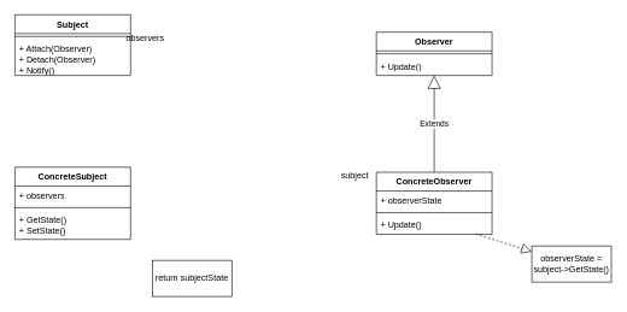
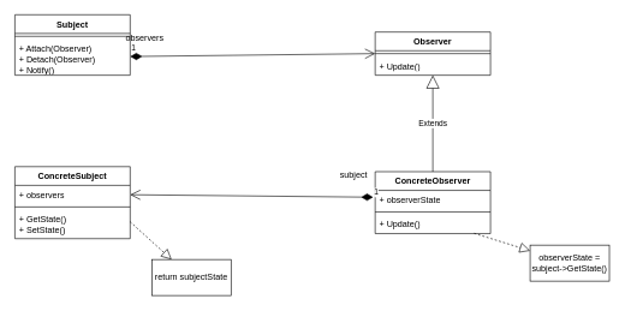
  <mxCell id="0" />
  <mxCell id="1" parent="0" />
  <mxCell id="2" value="Subject" style="swimlane;fontStyle=1;align=center;verticalAlign=top;childLayout=stackLayout;horizontal=1;startSize=26;horizontalStack=0;resizeParent=1;resizeParentMax=0;resizeLast=0;collapsible=1;marginBottom=0;whiteSpace=wrap;html=1;" vertex="1" parent="1"><mxGeometry x="20" y="20" width="160" height="84" as="geometry" /></mxCell>
  <mxCell id="3" value="" style="line;strokeWidth=1;fillColor=none;align=left;verticalAlign=middle;spacingTop=-1;spacingLeft=3;spacingRight=3;rotatable=0;labelPosition=right;points=[];portConstraint=eastwest;strokeColor=inherit;" vertex="1" parent="2"><mxGeometry y="26" width="160" height="8" as="geometry" /></mxCell>
  <mxCell id="4" value="+ Attach(Observer)&lt;br&gt;+ Detach(Observer)&lt;br&gt;+ Notify()" style="text;strokeColor=none;fillColor=none;align=left;verticalAlign=top;spacingLeft=4;spacingRight=4;overflow=hidden;rotatable=0;points=[[0,0.5],[1,0.5]];portConstraint=eastwest;whiteSpace=wrap;html=1;" vertex="1" parent="2"><mxGeometry y="34" width="160" height="50" as="geometry" /></mxCell>
  <mxCell id="5" value="ConcreteSubject" style="swimlane;fontStyle=1;align=center;verticalAlign=top;childLayout=stackLayout;horizontal=1;startSize=26;horizontalStack=0;resizeParent=1;resizeParentMax=0;resizeLast=0;collapsible=1;marginBottom=0;whiteSpace=wrap;html=1;" vertex="1" parent="1"><mxGeometry x="20" y="231" width="160" height="100" as="geometry" /></mxCell>
  <mxCell id="6" value="+ observers" style="text;strokeColor=none;fillColor=none;align=left;verticalAlign=top;spacingLeft=4;spacingRight=4;overflow=hidden;rotatable=0;points=[[0,0.5],[1,0.5]];portConstraint=eastwest;whiteSpace=wrap;html=1;" vertex="1" parent="5"><mxGeometry y="26" width="160" height="26" as="geometry" /></mxCell>
  <mxCell id="7" value="" style="line;strokeWidth=1;fillColor=none;align=left;verticalAlign=middle;spacingTop=-1;spacingLeft=3;spacingRight=3;rotatable=0;labelPosition=right;points=[];portConstraint=eastwest;strokeColor=inherit;" vertex="1" parent="5"><mxGeometry y="52" width="160" height="8" as="geometry" /></mxCell>
  <mxCell id="8" value="+ GetState()&lt;br&gt;+ SetState()" style="text;strokeColor=none;fillColor=none;align=left;verticalAlign=top;spacingLeft=4;spacingRight=4;overflow=hidden;rotatable=0;points=[[0,0.5],[1,0.5]];portConstraint=eastwest;whiteSpace=wrap;html=1;" vertex="1" parent="5"><mxGeometry y="60" width="160" height="40" as="geometry" /></mxCell>
+ <mxCell id="9" value="" style="endArrow=block;dashed=1;endFill=0;endSize=12;html=1;rounded=0;exitX=0.998;exitY=0.41;exitDx=0;exitDy=0;exitPerimeter=0;" edge="1" parent="1" source="8" target="10"><mxGeometry width="160" relative="1" as="geometry"><mxPoint x="320" y="290" as="sourcePoint" /><mxPoint x="280" y="260" as="targetPoint" /></mxGeometry></mxCell>
  <mxCell id="10" value="return subjectState" style="html=1;whiteSpace=wrap;" vertex="1" parent="1"><mxGeometry x="210" y="360" width="110" height="50" as="geometry" /></mxCell>
  <mxCell id="11" value="Observer" style="swimlane;fontStyle=1;align=center;verticalAlign=top;childLayout=stackLayout;horizontal=1;startSize=26;horizontalStack=0;resizeParent=1;resizeParentMax=0;resizeLast=0;collapsible=1;marginBottom=0;whiteSpace=wrap;html=1;" vertex="1" parent="1"><mxGeometry x="520" y="44" width="160" height="60" as="geometry" /></mxCell>
  <mxCell id="12" value="" style="line;strokeWidth=1;fillColor=none;align=left;verticalAlign=middle;spacingTop=-1;spacingLeft=3;spacingRight=3;rotatable=0;labelPosition=right;points=[];portConstraint=eastwest;strokeColor=inherit;" vertex="1" parent="11"><mxGeometry y="26" width="160" height="8" as="geometry" /></mxCell>
  <mxCell id="13" value="+ Update()" style="text;strokeColor=none;fillColor=none;align=left;verticalAlign=top;spacingLeft=4;spacingRight=4;overflow=hidden;rotatable=0;points=[[0,0.5],[1,0.5]];portConstraint=eastwest;whiteSpace=wrap;html=1;" vertex="1" parent="11"><mxGeometry y="34" width="160" height="26" as="geometry" /></mxCell>
+ <mxCell id="14" value="1" style="endArrow=open;html=1;endSize=12;startArrow=diamondThin;startSize=14;startFill=1;align=left;verticalAlign=bottom;rounded=0;entryX=0;entryY=0.5;entryDx=0;entryDy=0;" edge="1" parent="1" source="4" target="11"><mxGeometry x="-1" y="3" relative="1" as="geometry"><mxPoint x="440" y="160" as="sourcePoint" /><mxPoint x="600" y="160" as="targetPoint" /></mxGeometry></mxCell>
  <mxCell id="15" value="observers" style="text;html=1;align=center;verticalAlign=middle;resizable=0;points=[];autosize=1;strokeColor=none;fillColor=none;" vertex="1" parent="1"><mxGeometry x="160" y="38" width="80" height="30" as="geometry" /></mxCell>
  <mxCell id="16" value="ConcreteObserver" style="swimlane;fontStyle=1;align=center;verticalAlign=top;childLayout=stackLayout;horizontal=1;startSize=26;horizontalStack=0;resizeParent=1;resizeParentMax=0;resizeLast=0;collapsible=1;marginBottom=0;whiteSpace=wrap;html=1;" vertex="1" parent="1"><mxGeometry x="520" y="238" width="160" height="86" as="geometry" /></mxCell>
  <mxCell id="17" value="+ observerState" style="text;strokeColor=none;fillColor=none;align=left;verticalAlign=top;spacingLeft=4;spacingRight=4;overflow=hidden;rotatable=0;points=[[0,0.5],[1,0.5]];portConstraint=eastwest;whiteSpace=wrap;html=1;" vertex="1" parent="16"><mxGeometry y="26" width="160" height="26" as="geometry" /></mxCell>
  <mxCell id="18" value="" style="line;strokeWidth=1;fillColor=none;align=left;verticalAlign=middle;spacingTop=-1;spacingLeft=3;spacingRight=3;rotatable=0;labelPosition=right;points=[];portConstraint=eastwest;strokeColor=inherit;" vertex="1" parent="16"><mxGeometry y="52" width="160" height="8" as="geometry" /></mxCell>
  <mxCell id="19" value="+ Update()" style="text;strokeColor=none;fillColor=none;align=left;verticalAlign=top;spacingLeft=4;spacingRight=4;overflow=hidden;rotatable=0;points=[[0,0.5],[1,0.5]];portConstraint=eastwest;whiteSpace=wrap;html=1;" vertex="1" parent="16"><mxGeometry y="60" width="160" height="26" as="geometry" /></mxCell>
  <mxCell id="20" value="Extends" style="endArrow=block;endSize=16;endFill=0;html=1;rounded=0;exitX=0.5;exitY=0;exitDx=0;exitDy=0;" edge="1" parent="1" source="16" target="13"><mxGeometry width="160" relative="1" as="geometry"><mxPoint x="630" y="280" as="sourcePoint" /><mxPoint x="790" y="280" as="targetPoint" /></mxGeometry></mxCell>
+ <mxCell id="21" value="1" style="endArrow=open;html=1;endSize=12;startArrow=diamondThin;startSize=14;startFill=1;align=left;verticalAlign=bottom;rounded=0;entryX=1;entryY=0.5;entryDx=0;entryDy=0;exitX=-0.017;exitY=0.364;exitDx=0;exitDy=0;exitPerimeter=0;" edge="1" parent="1" source="17" target="6"><mxGeometry x="-1" y="3" relative="1" as="geometry"><mxPoint x="450" y="280" as="sourcePoint" /><mxPoint x="610" y="280" as="targetPoint" /></mxGeometry></mxCell>
  <mxCell id="22" value="subject" style="text;html=1;align=center;verticalAlign=middle;resizable=0;points=[];autosize=1;strokeColor=none;fillColor=none;" vertex="1" parent="1"><mxGeometry x="460" y="228" width="60" height="30" as="geometry" /></mxCell>
  <mxCell id="23" value="" style="endArrow=block;dashed=1;endFill=0;endSize=12;html=1;rounded=0;exitX=0.858;exitY=0.984;exitDx=0;exitDy=0;exitPerimeter=0;" edge="1" parent="1" source="19" target="24"><mxGeometry width="160" relative="1" as="geometry"><mxPoint x="690" y="390" as="sourcePoint" /><mxPoint x="790" y="380" as="targetPoint" /></mxGeometry></mxCell>
  <mxCell id="24" value="observerState = subject-&amp;gt;GetState()" style="html=1;whiteSpace=wrap;" vertex="1" parent="1"><mxGeometry x="735" y="340" width="110" height="50" as="geometry" /></mxCell>
